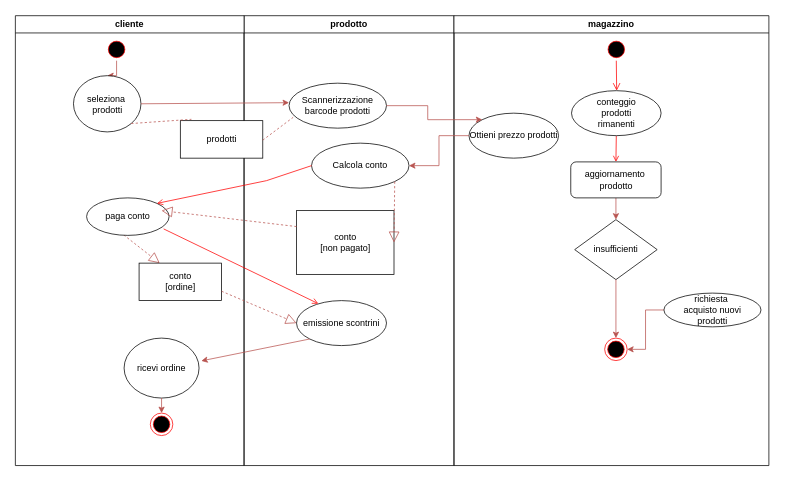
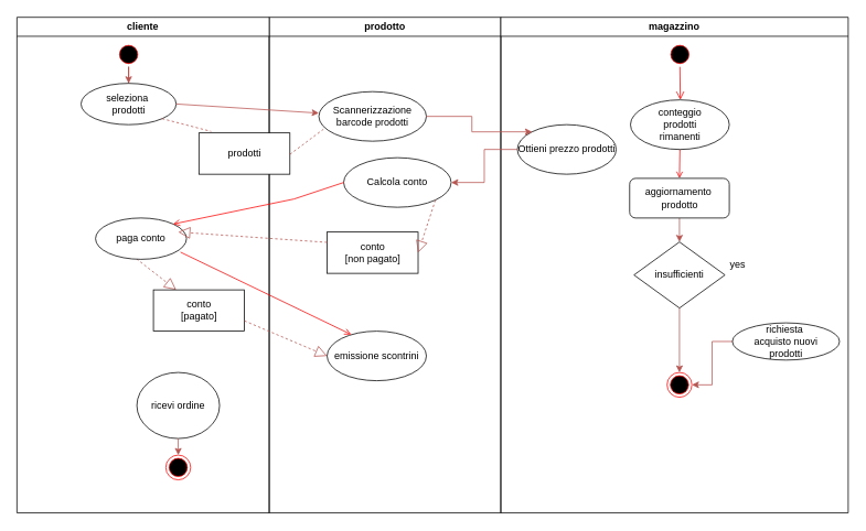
  <mxCell id="0" />
  <mxCell id="1" parent="0" />
  <mxCell id="2" value="prodotto" style="swimlane;whiteSpace=wrap" parent="1" vertex="1"><mxGeometry x="325" y="20" width="280" height="600" as="geometry" /></mxCell>
  <mxCell id="3" value="Scannerizzazione barcode prodotti" style="ellipse;whiteSpace=wrap;html=1;" parent="2" vertex="1"><mxGeometry x="60" y="90" width="130" height="60" as="geometry" /></mxCell>
- <mxCell id="4" value="&lt;font style=&quot;vertical-align: inherit&quot;&gt;&lt;font style=&quot;vertical-align: inherit&quot;&gt;conto&lt;br&gt;[non pagato]&lt;br&gt;&lt;/font&gt;&lt;/font&gt;" style="html=1;" parent="2" vertex="1"><mxGeometry x="70" y="260" width="130" height="85" as="geometry" /></mxCell>
+ <mxCell id="4" value="&lt;font style=&quot;vertical-align: inherit&quot;&gt;&lt;font style=&quot;vertical-align: inherit&quot;&gt;conto&lt;br&gt;[non pagato]&lt;br&gt;&lt;/font&gt;&lt;/font&gt;" style="html=1;" parent="2" vertex="1"><mxGeometry x="70" y="260" width="110" height="50" as="geometry" /></mxCell>
  <mxCell id="5" value="&lt;font style=&quot;vertical-align: inherit&quot;&gt;&lt;font style=&quot;vertical-align: inherit&quot;&gt;emissione scontrini&lt;/font&gt;&lt;/font&gt;" style="ellipse;whiteSpace=wrap;html=1;" parent="2" vertex="1"><mxGeometry x="70" y="380" width="120" height="60" as="geometry" /></mxCell>
  <mxCell id="6" value="Calcola conto" style="ellipse;whiteSpace=wrap;html=1;" vertex="1" parent="2"><mxGeometry x="90" y="170" width="130" height="60" as="geometry" /></mxCell>
  <mxCell id="7" value="" style="endArrow=block;dashed=1;endFill=0;endSize=12;html=1;strokeColor=#B85450;entryX=1;entryY=0.5;entryDx=0;entryDy=0;exitX=1;exitY=1;exitDx=0;exitDy=0;" parent="2" source="6" target="4" edge="1"><mxGeometry width="160" relative="1" as="geometry"><mxPoint x="340" y="255" as="sourcePoint" /><mxPoint x="125" y="240" as="targetPoint" /></mxGeometry></mxCell>
  <mxCell id="8" value="cliente" style="swimlane;whiteSpace=wrap" parent="1" vertex="1"><mxGeometry x="20" y="20" width="305" height="600" as="geometry" /></mxCell>
  <mxCell id="9" value="" style="ellipse;shape=startState;fillColor=#000000;strokeColor=#ff0000;" parent="8" vertex="1"><mxGeometry x="120" y="30" width="30" height="30" as="geometry" /></mxCell>
  <mxCell id="10" value="" style="edgeStyle=orthogonalEdgeStyle;rounded=0;orthogonalLoop=1;jettySize=auto;html=1;strokeColor=#B85450;entryX=0.5;entryY=0;entryDx=0;entryDy=0;" parent="8" source="9" target="13" edge="1"><mxGeometry relative="1" as="geometry"><mxPoint x="135" y="92" as="targetPoint" /></mxGeometry></mxCell>
  <mxCell id="11" value="" style="endArrow=block;dashed=1;endFill=0;endSize=12;html=1;strokeColor=#B85450;exitX=0.5;exitY=1;exitDx=0;exitDy=0;entryX=0.25;entryY=0;entryDx=0;entryDy=0;" parent="8" target="15" edge="1"><mxGeometry width="160" relative="1" as="geometry"><mxPoint x="135" y="285" as="sourcePoint" /><mxPoint x="200.005" y="330" as="targetPoint" /></mxGeometry></mxCell>
  <mxCell id="12" value="" style="ellipse;shape=endState;fillColor=#000000;strokeColor=#ff0000" parent="8" vertex="1"><mxGeometry x="180" y="530" width="30" height="30" as="geometry" /></mxCell>
- <mxCell id="13" value="&lt;font style=&quot;vertical-align: inherit&quot;&gt;&lt;font style=&quot;vertical-align: inherit&quot;&gt;&lt;font style=&quot;vertical-align: inherit&quot;&gt;&lt;font style=&quot;vertical-align: inherit&quot;&gt;seleziona&amp;nbsp; &lt;/font&gt;&lt;/font&gt;&lt;/font&gt;&lt;/font&gt;&lt;br&gt;&lt;font style=&quot;vertical-align: inherit&quot;&gt;&lt;font style=&quot;vertical-align: inherit&quot;&gt;&lt;font style=&quot;vertical-align: inherit&quot;&gt;&lt;font style=&quot;vertical-align: inherit&quot;&gt;prodotti&lt;/font&gt;&lt;/font&gt;&lt;/font&gt;&lt;/font&gt;" style="ellipse;whiteSpace=wrap;html=1;" parent="8" vertex="1"><mxGeometry x="77.5" y="80" width="90" height="75" as="geometry" /></mxCell>
+ <mxCell id="13" value="&lt;font style=&quot;vertical-align: inherit&quot;&gt;&lt;font style=&quot;vertical-align: inherit&quot;&gt;&lt;font style=&quot;vertical-align: inherit&quot;&gt;&lt;font style=&quot;vertical-align: inherit&quot;&gt;seleziona&amp;nbsp; &lt;/font&gt;&lt;/font&gt;&lt;/font&gt;&lt;/font&gt;&lt;br&gt;&lt;font style=&quot;vertical-align: inherit&quot;&gt;&lt;font style=&quot;vertical-align: inherit&quot;&gt;&lt;font style=&quot;vertical-align: inherit&quot;&gt;&lt;font style=&quot;vertical-align: inherit&quot;&gt;prodotti&lt;/font&gt;&lt;/font&gt;&lt;/font&gt;&lt;/font&gt;" style="ellipse;whiteSpace=wrap;html=1;" parent="8" vertex="1"><mxGeometry x="77.5" y="80" width="115" height="50" as="geometry" /></mxCell>
  <mxCell id="14" value="&lt;font style=&quot;vertical-align: inherit&quot;&gt;&lt;font style=&quot;vertical-align: inherit&quot;&gt;paga conto&lt;/font&gt;&lt;/font&gt;" style="ellipse;whiteSpace=wrap;html=1;" parent="8" vertex="1"><mxGeometry x="95" y="243" width="110" height="50" as="geometry" /></mxCell>
- <mxCell id="15" value="&lt;font style=&quot;vertical-align: inherit&quot;&gt;&lt;font style=&quot;vertical-align: inherit&quot;&gt;conto&lt;br&gt;[ordine]&lt;br&gt;&lt;/font&gt;&lt;/font&gt;" style="html=1;" parent="8" vertex="1"><mxGeometry x="165" y="330" width="110" height="50" as="geometry" /></mxCell>
+ <mxCell id="15" value="&lt;font style=&quot;vertical-align: inherit&quot;&gt;&lt;font style=&quot;vertical-align: inherit&quot;&gt;conto&lt;br&gt;[pagato]&lt;br&gt;&lt;/font&gt;&lt;/font&gt;" style="html=1;" parent="8" vertex="1"><mxGeometry x="165" y="330" width="110" height="50" as="geometry" /></mxCell>
  <mxCell id="16" value="&lt;font style=&quot;vertical-align: inherit&quot;&gt;&lt;font style=&quot;vertical-align: inherit&quot;&gt;ricevi ordine&lt;/font&gt;&lt;/font&gt;" style="ellipse;whiteSpace=wrap;html=1;" parent="8" vertex="1"><mxGeometry x="145" y="430" width="100" height="80" as="geometry" /></mxCell>
  <mxCell id="17" style="edgeStyle=orthogonalEdgeStyle;rounded=0;orthogonalLoop=1;jettySize=auto;html=1;strokeColor=#B85450;entryX=0.5;entryY=0;entryDx=0;entryDy=0;exitX=0.5;exitY=1;exitDx=0;exitDy=0;" parent="8" source="16" target="12" edge="1"><mxGeometry relative="1" as="geometry"><mxPoint x="195" y="470" as="targetPoint" /><mxPoint x="195" y="490" as="sourcePoint" /></mxGeometry></mxCell>
  <mxCell id="18" value="&lt;font style=&quot;vertical-align: inherit&quot;&gt;&lt;font style=&quot;vertical-align: inherit&quot;&gt;prodotti&lt;/font&gt;&lt;/font&gt;" style="html=1;" parent="8" vertex="1"><mxGeometry x="220" y="140" width="110" height="50" as="geometry" /></mxCell>
  <mxCell id="19" value="" style="endArrow=none;dashed=1;html=1;strokeColor=#B85450;exitX=1;exitY=1;exitDx=0;exitDy=0;entryX=0.135;entryY=-0.036;entryDx=0;entryDy=0;entryPerimeter=0;" parent="8" source="13" target="18" edge="1"><mxGeometry width="50" height="50" relative="1" as="geometry"><mxPoint x="195" y="130" as="sourcePoint" /><mxPoint x="215.45" y="155.85" as="targetPoint" /></mxGeometry></mxCell>
  <mxCell id="20" value="magazzino" style="swimlane;whiteSpace=wrap" parent="1" vertex="1"><mxGeometry x="605" y="20" width="420" height="600" as="geometry" /></mxCell>
  <mxCell id="21" value="" style="ellipse;shape=startState;fillColor=#000000;strokeColor=#ff0000;" parent="20" vertex="1"><mxGeometry x="201.5" y="30" width="30" height="30" as="geometry" /></mxCell>
  <mxCell id="22" value="" style="edgeStyle=elbowEdgeStyle;elbow=horizontal;verticalAlign=bottom;endArrow=open;endSize=8;strokeColor=#FF0000;endFill=1;rounded=0;entryX=0.5;entryY=0;entryDx=0;entryDy=0;" parent="20" source="21" target="30" edge="1"><mxGeometry x="40" y="20" as="geometry"><mxPoint x="217" y="90" as="targetPoint" /><Array as="points" /></mxGeometry></mxCell>
  <mxCell id="23" value="" style="endArrow=open;strokeColor=#FF0000;endFill=1;rounded=0;exitX=0.5;exitY=1;exitDx=0;exitDy=0;entryX=0.5;entryY=0;entryDx=0;entryDy=0;" parent="20" source="30" target="31" edge="1"><mxGeometry relative="1" as="geometry"><mxPoint x="75.5" y="202" as="targetPoint" /><mxPoint x="75.187" y="160" as="sourcePoint" /></mxGeometry></mxCell>
  <mxCell id="24" value="" style="ellipse;shape=endState;fillColor=#000000;strokeColor=#ff0000" parent="20" vertex="1"><mxGeometry x="201" y="430" width="30" height="30" as="geometry" /></mxCell>
  <mxCell id="25" value="insufficienti" style="rhombus;whiteSpace=wrap;html=1;" parent="20" vertex="1"><mxGeometry x="161" y="272" width="110" height="80" as="geometry" /></mxCell>
  <mxCell id="26" value="" style="endArrow=classic;html=1;strokeColor=#B85450;entryX=0.5;entryY=0;entryDx=0;entryDy=0;" parent="20" source="31" target="25" edge="1"><mxGeometry width="50" height="50" relative="1" as="geometry"><mxPoint x="76" y="250" as="sourcePoint" /><mxPoint x="75.5" y="252" as="targetPoint" /></mxGeometry></mxCell>
+ <mxCell id="27" value="yes" style="text;html=1;align=center;verticalAlign=middle;resizable=0;points=[];autosize=1;" parent="20" vertex="1"><mxGeometry x="271" y="290" width="30" height="20" as="geometry" /></mxCell>
  <mxCell id="28" style="edgeStyle=orthogonalEdgeStyle;rounded=0;orthogonalLoop=1;jettySize=auto;html=1;entryX=1;entryY=0.5;entryDx=0;entryDy=0;strokeColor=#B85450;exitX=0;exitY=0.5;exitDx=0;exitDy=0;" parent="20" source="32" target="24" edge="1"><mxGeometry relative="1" as="geometry"><mxPoint x="140.5" y="400" as="sourcePoint" /></mxGeometry></mxCell>
  <mxCell id="29" value="" style="endArrow=classic;html=1;strokeColor=#B85450;exitX=0.5;exitY=1;exitDx=0;exitDy=0;entryX=0.5;entryY=0;entryDx=0;entryDy=0;" parent="20" source="25" target="24" edge="1"><mxGeometry width="50" height="50" relative="1" as="geometry"><mxPoint x="25" y="342" as="sourcePoint" /><mxPoint x="75" y="292" as="targetPoint" /></mxGeometry></mxCell>
  <mxCell id="30" value="&lt;font style=&quot;vertical-align: inherit&quot;&gt;&lt;font style=&quot;vertical-align: inherit&quot;&gt;conteggio&lt;br&gt;prodotti&lt;br&gt;rimanenti&lt;br&gt;&lt;/font&gt;&lt;/font&gt;" style="ellipse;whiteSpace=wrap;html=1;" parent="20" vertex="1"><mxGeometry x="156.75" y="100" width="119.5" height="60" as="geometry" /></mxCell>
  <mxCell id="31" value="&lt;font style=&quot;vertical-align: inherit&quot;&gt;&lt;font style=&quot;vertical-align: inherit&quot;&gt;aggiornamento&amp;nbsp;&lt;br&gt;prodotto&lt;br&gt;&lt;/font&gt;&lt;/font&gt;" style="whiteSpace=wrap;html=1;rounded=1;" parent="20" vertex="1"><mxGeometry x="155.75" y="195" width="120.5" height="48" as="geometry" /></mxCell>
  <mxCell id="32" value="&lt;font style=&quot;vertical-align: inherit&quot;&gt;&lt;font style=&quot;vertical-align: inherit&quot;&gt;richiesta&amp;nbsp;&lt;br&gt;acquisto nuovi&lt;br&gt;prodotti&lt;br&gt;&lt;/font&gt;&lt;/font&gt;" style="ellipse;whiteSpace=wrap;html=1;" parent="20" vertex="1"><mxGeometry x="280" y="370" width="129.5" height="45" as="geometry" /></mxCell>
  <mxCell id="33" value="&lt;font style=&quot;vertical-align: inherit&quot;&gt;&lt;font style=&quot;vertical-align: inherit&quot;&gt;Ottieni prezzo prodotti&lt;br&gt;&lt;/font&gt;&lt;/font&gt;" style="ellipse;whiteSpace=wrap;html=1;" parent="20" vertex="1"><mxGeometry x="20" y="130" width="119.5" height="60" as="geometry" /></mxCell>
  <mxCell id="34" value="" style="endArrow=classic;html=1;strokeColor=#B85450;exitX=1;exitY=0.5;exitDx=0;exitDy=0;entryX=0;entryY=0.5;entryDx=0;entryDy=0;" parent="1" source="13" edge="1"><mxGeometry width="50" height="50" relative="1" as="geometry"><mxPoint x="240" y="130" as="sourcePoint" /><mxPoint x="385" y="136" as="targetPoint" /></mxGeometry></mxCell>
  <mxCell id="35" value="" style="endArrow=none;dashed=1;html=1;strokeColor=#B85450;entryX=0.042;entryY=0.76;entryDx=0;entryDy=0;entryPerimeter=0;" parent="1" edge="1"><mxGeometry width="50" height="50" relative="1" as="geometry"><mxPoint x="350" y="186" as="sourcePoint" /><mxPoint x="390.46" y="155.6" as="targetPoint" /></mxGeometry></mxCell>
  <mxCell id="36" value="" style="endArrow=open;strokeColor=#FF0000;endFill=1;rounded=0;entryX=1;entryY=0;entryDx=0;entryDy=0;" parent="1" target="14" edge="1"><mxGeometry relative="1" as="geometry"><Array as="points"><mxPoint x="355" y="240" /></Array><mxPoint x="415" y="220" as="sourcePoint" /><mxPoint x="210" y="266.25" as="targetPoint" /></mxGeometry></mxCell>
  <mxCell id="37" value="" style="endArrow=block;dashed=1;endFill=0;endSize=12;html=1;strokeColor=#B85450;exitX=0;exitY=0.25;exitDx=0;exitDy=0;" parent="1" source="4" edge="1"><mxGeometry width="160" relative="1" as="geometry"><mxPoint x="385" y="260" as="sourcePoint" /><mxPoint x="215" y="280" as="targetPoint" /></mxGeometry></mxCell>
  <mxCell id="38" value="" style="endArrow=block;dashed=1;endFill=0;endSize=12;html=1;strokeColor=#B85450;exitX=1;exitY=0.75;exitDx=0;exitDy=0;entryX=0;entryY=0.5;entryDx=0;entryDy=0;" parent="1" source="15" target="5" edge="1"><mxGeometry width="160" relative="1" as="geometry"><mxPoint x="275" y="373.5" as="sourcePoint" /><mxPoint x="395" y="370" as="targetPoint" /></mxGeometry></mxCell>
- <mxCell id="39" value="" style="endArrow=classic;html=1;strokeColor=#B85450;exitX=0;exitY=1;exitDx=0;exitDy=0;entryX=1.03;entryY=0.38;entryDx=0;entryDy=0;entryPerimeter=0;" parent="1" source="5" target="16" edge="1"><mxGeometry width="50" height="50" relative="1" as="geometry"><mxPoint x="446" y="400.78" as="sourcePoint" /><mxPoint x="265" y="430" as="targetPoint" /></mxGeometry></mxCell>
  <mxCell id="40" value="" style="endArrow=open;strokeColor=#FF0000;endFill=1;rounded=0;exitX=0.934;exitY=0.827;exitDx=0;exitDy=0;exitPerimeter=0;entryX=0.242;entryY=0.067;entryDx=0;entryDy=0;entryPerimeter=0;" parent="1" source="14" target="5" edge="1"><mxGeometry relative="1" as="geometry"><mxPoint x="412.574" y="348.787" as="targetPoint" /><mxPoint x="210" y="291.751" as="sourcePoint" /></mxGeometry></mxCell>
  <mxCell id="41" style="edgeStyle=orthogonalEdgeStyle;rounded=0;orthogonalLoop=1;jettySize=auto;html=1;exitX=1;exitY=0.5;exitDx=0;exitDy=0;fillColor=#f8cecc;strokeColor=#b85450;entryX=0;entryY=0;entryDx=0;entryDy=0;" edge="1" parent="1" source="3" target="33"><mxGeometry relative="1" as="geometry"><mxPoint x="495" y="200" as="targetPoint" /></mxGeometry></mxCell>
  <mxCell id="42" style="edgeStyle=orthogonalEdgeStyle;rounded=0;orthogonalLoop=1;jettySize=auto;html=1;exitX=0;exitY=0.5;exitDx=0;exitDy=0;entryX=1;entryY=0.5;entryDx=0;entryDy=0;fillColor=#f8cecc;strokeColor=#b85450;" edge="1" parent="1" source="33" target="6"><mxGeometry relative="1" as="geometry" /></mxCell>
